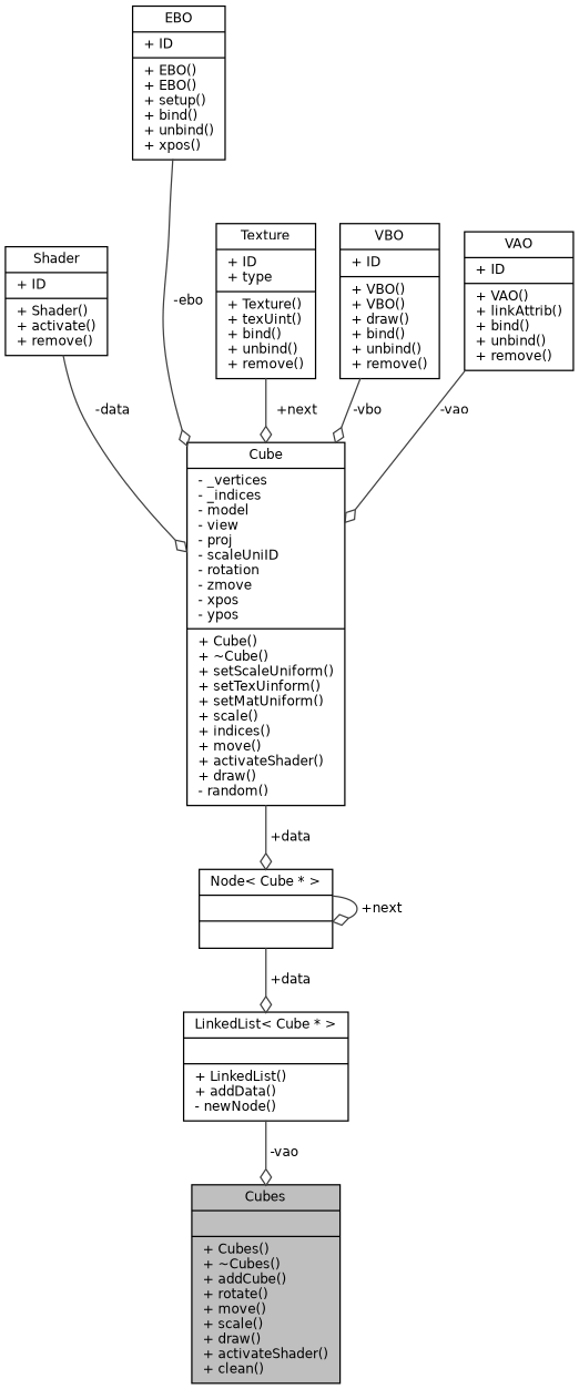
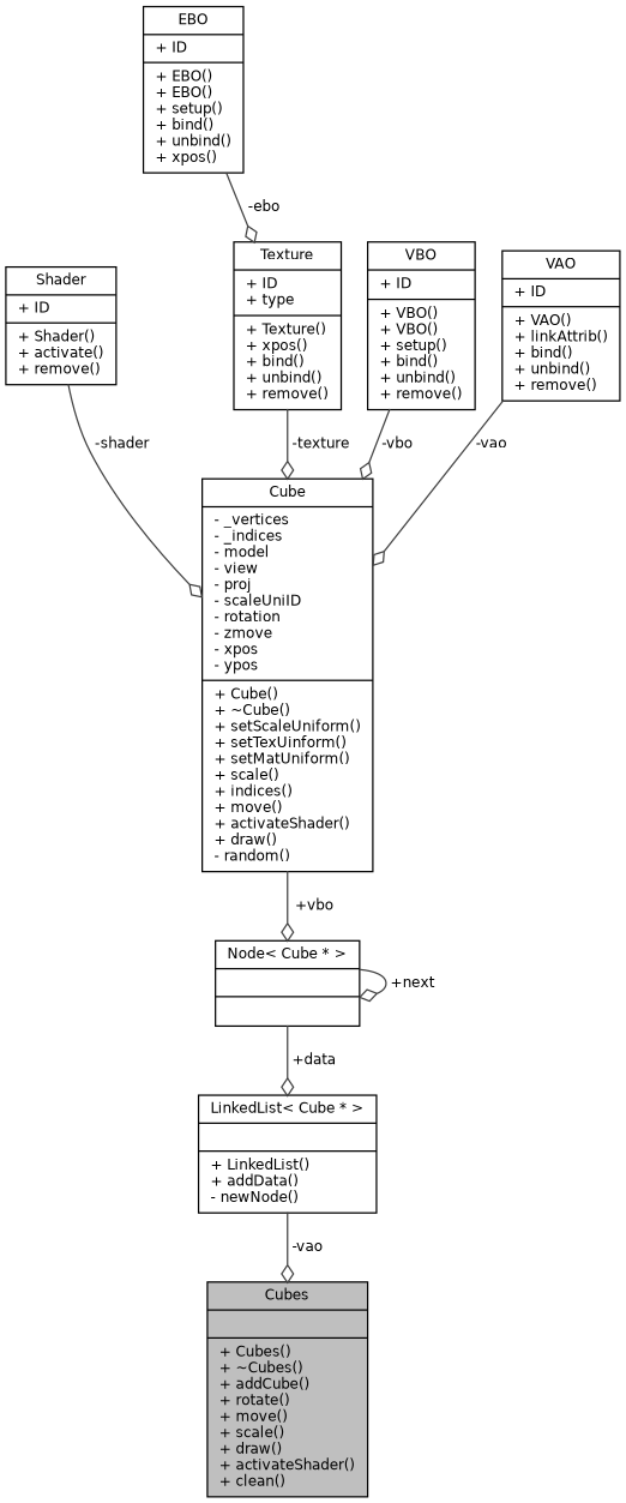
  digraph {
    node [color=black fillcolor=white fontname=Helvetica fontsize=10 shape=record style=filled]
    edge [arrowhead=odiamond color=grey25 fontname=Helvetica fontsize=10 labelfontname=Helvetica labelfontsize=10 style=solid]
    n1 [fillcolor=grey75 fontcolor=black height=0.2 label="{Cubes\n||+ Cubes()\l+ ~Cubes()\l+ addCube()\l+ rotate()\l+ move()\l+ scale()\l+ draw()\l+ activateShader()\l+ clean()\l}" width=0.4]
    n2 [height=0.2 label="{LinkedList\< Cube * \>\n||+ LinkedList()\l+ addData()\l- newNode()\l}" width=0.4]
    n3 [height=0.2 label="{Node\< Cube * \>\n||}" width=0.4]
    n4 [height=0.2 label="{Cube\n|- _vertices\l- _indices\l- model\l- view\l- proj\l- scaleUniID\l- rotation\l- zmove\l- xpos\l- ypos\l|+ Cube()\l+ ~Cube()\l+ setScaleUniform()\l+ setTexUinform()\l+ setMatUniform()\l+ scale()\l+ indices()\l+ move()\l+ activateShader()\l+ draw()\l- random()\l}" width=0.4]
    n5 [height=0.2 label="{Shader\n|+ ID\l|+ Shader()\l+ activate()\l+ remove()\l}" width=0.4]
-   n6 [height=0.2 label="{Texture\n|+ ID\l+ type\l|+ Texture()\l+ texUint()\l+ bind()\l+ unbind()\l+ remove()\l}" width=0.4]
+   n6 [height=0.2 label="{Texture\n|+ ID\l+ type\l|+ Texture()\l+ xpos()\l+ bind()\l+ unbind()\l+ remove()\l}" width=0.4]
    n7 [height=0.2 label="{EBO\n|+ ID\l|+ EBO()\l+ EBO()\l+ setup()\l+ bind()\l+ unbind()\l+ xpos()\l}" width=0.4]
-   n8 [height=0.2 label="{VBO\n|+ ID\l|+ VBO()\l+ VBO()\l+ draw()\l+ bind()\l+ unbind()\l+ remove()\l}" width=0.4]
+   n8 [height=0.2 label="{VBO\n|+ ID\l|+ VBO()\l+ VBO()\l+ setup()\l+ bind()\l+ unbind()\l+ remove()\l}" width=0.4]
    n9 [height=0.2 label="{VAO\n|+ ID\l|+ VAO()\l+ linkAttrib()\l+ bind()\l+ unbind()\l+ remove()\l}" width=0.4]
    n2 -> n1 [label=" -vao"]
    n3 -> n2 [label=" +data"]
    n3 -> n3 [label=" +next"]
-   n4 -> n3 [label=" +data"]
-   n5 -> n4 [label=" -data"]
-   n6 -> n4 [label=" +next"]
-   n7 -> n4 [label=" -ebo"]
+   n4 -> n3 [label=" +vbo"]
+   n5 -> n4 [label=" -shader"]
+   n6 -> n4 [label=" -texture"]
+   n7 -> n6 [label=" -ebo"]
    n8 -> n4 [label=" -vbo"]
    n9 -> n4 [label=" -vao"]
  }
